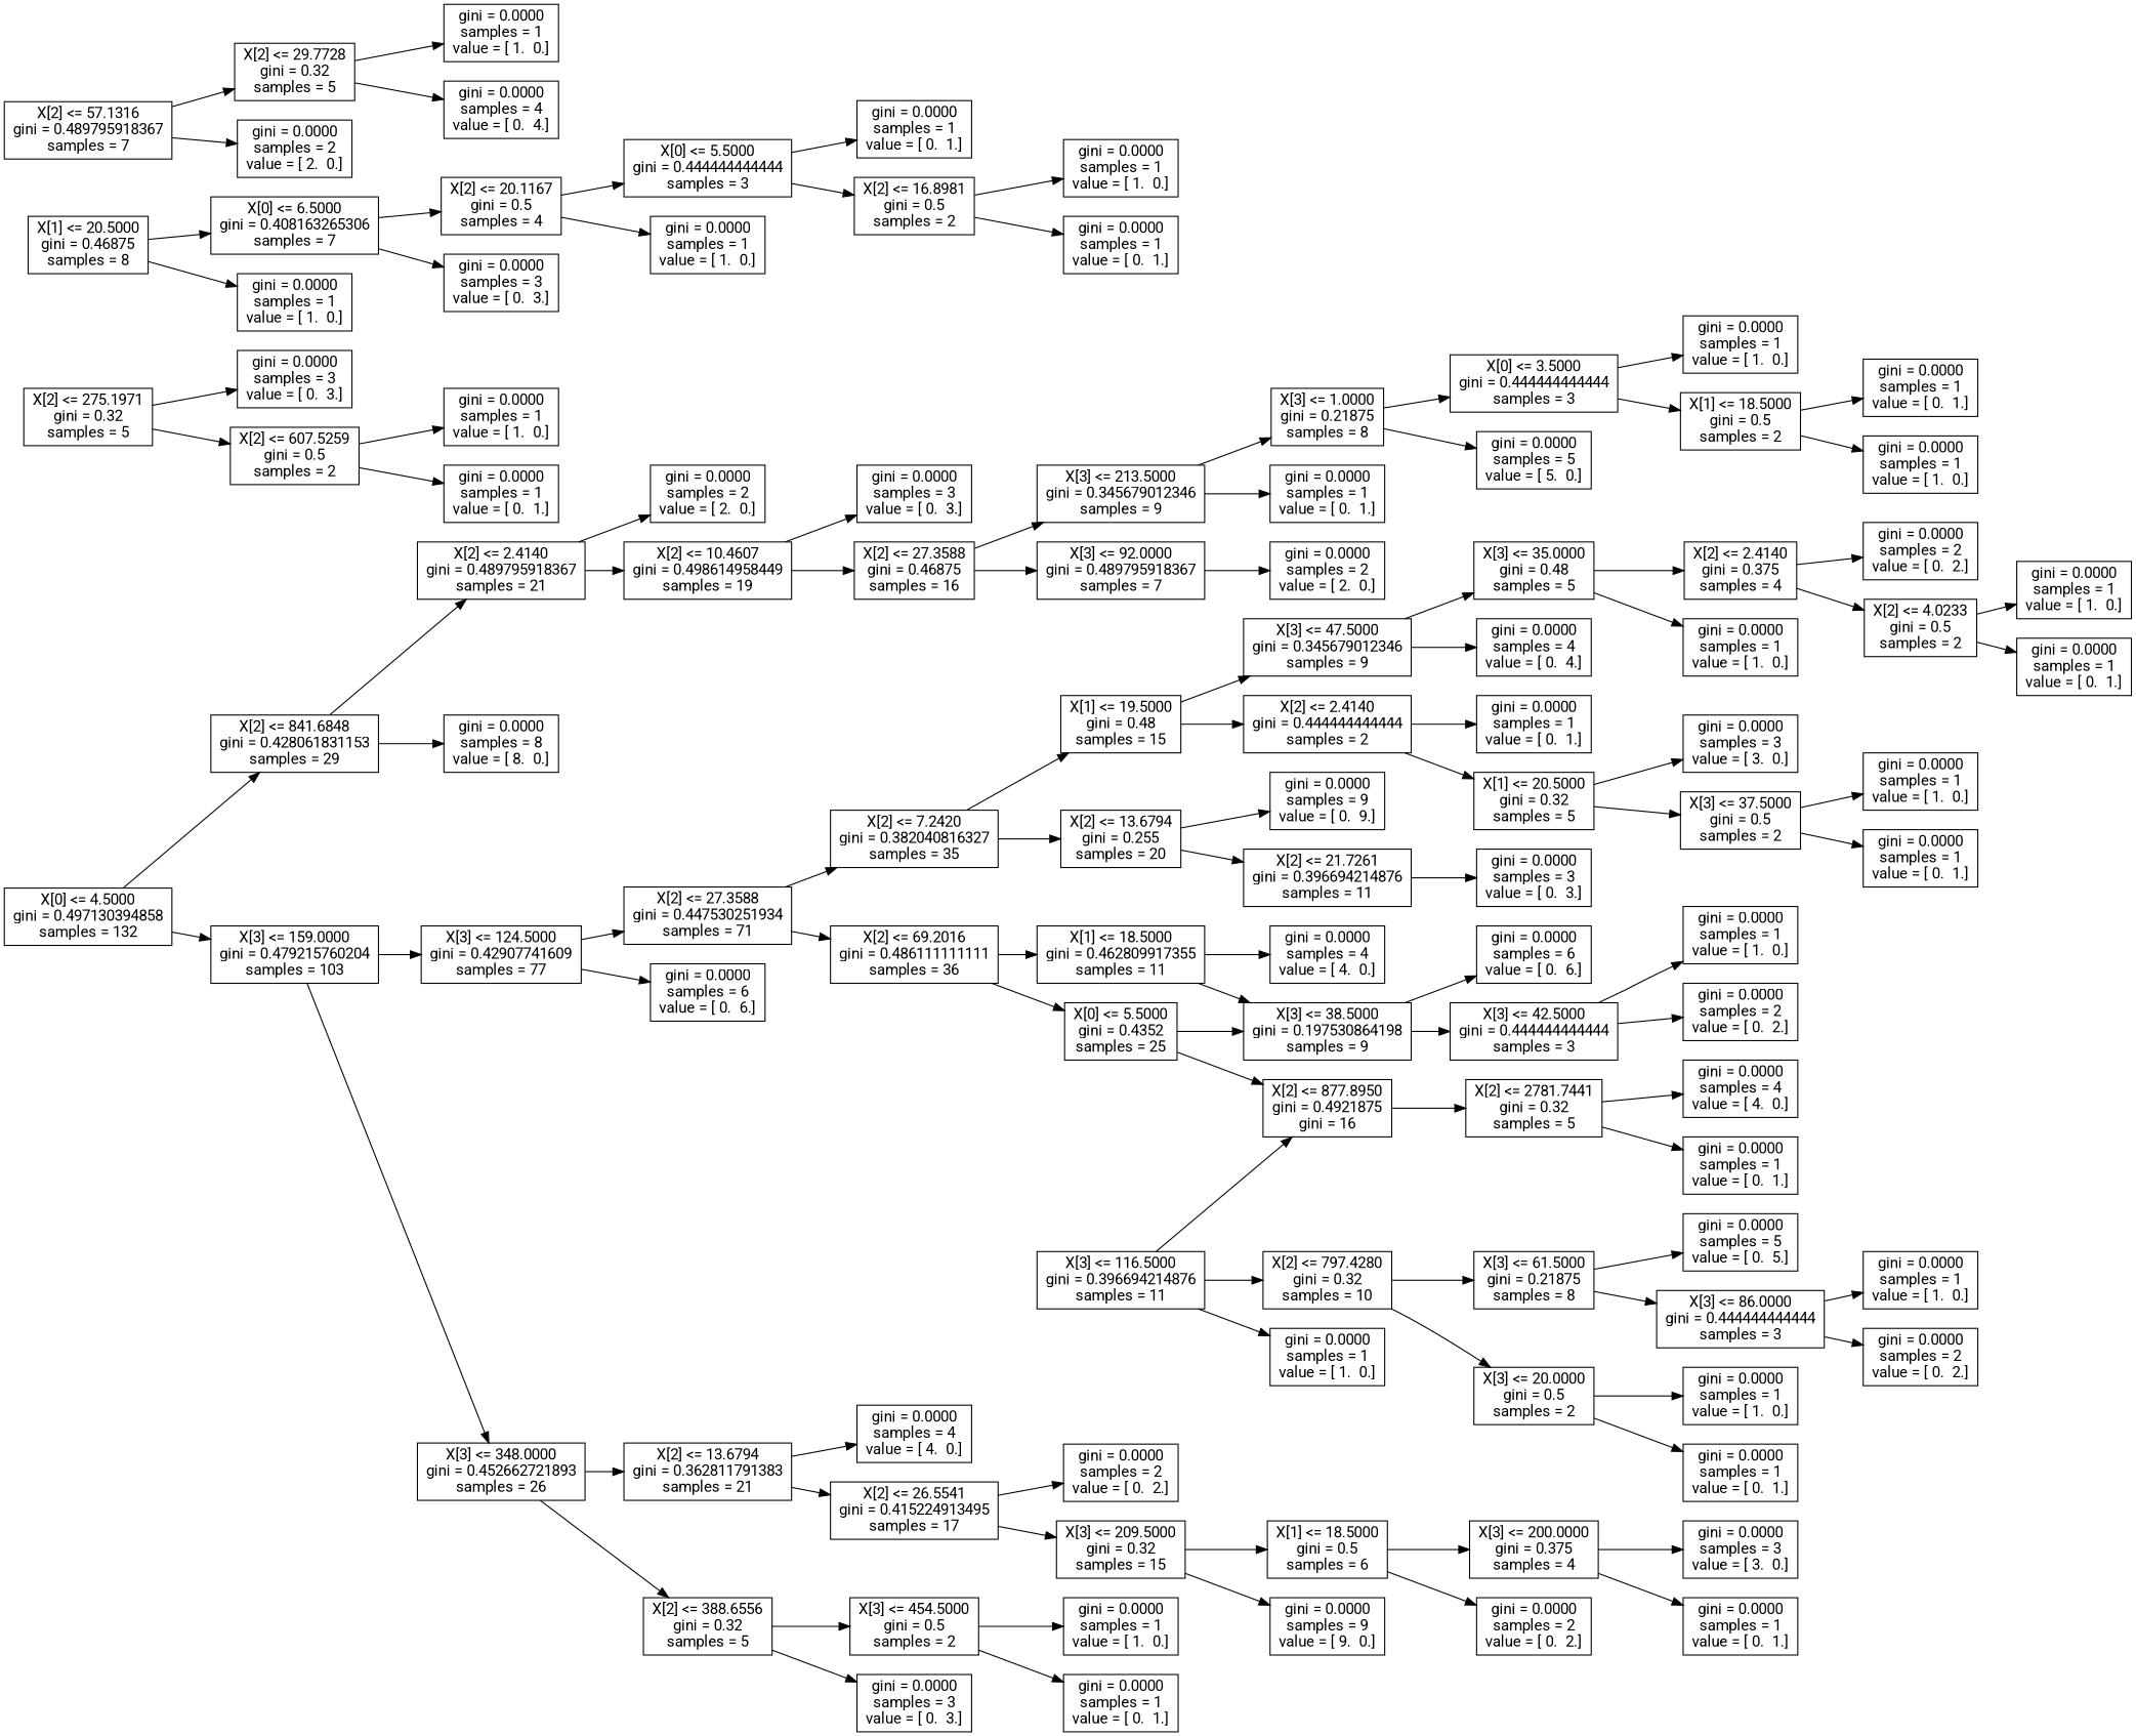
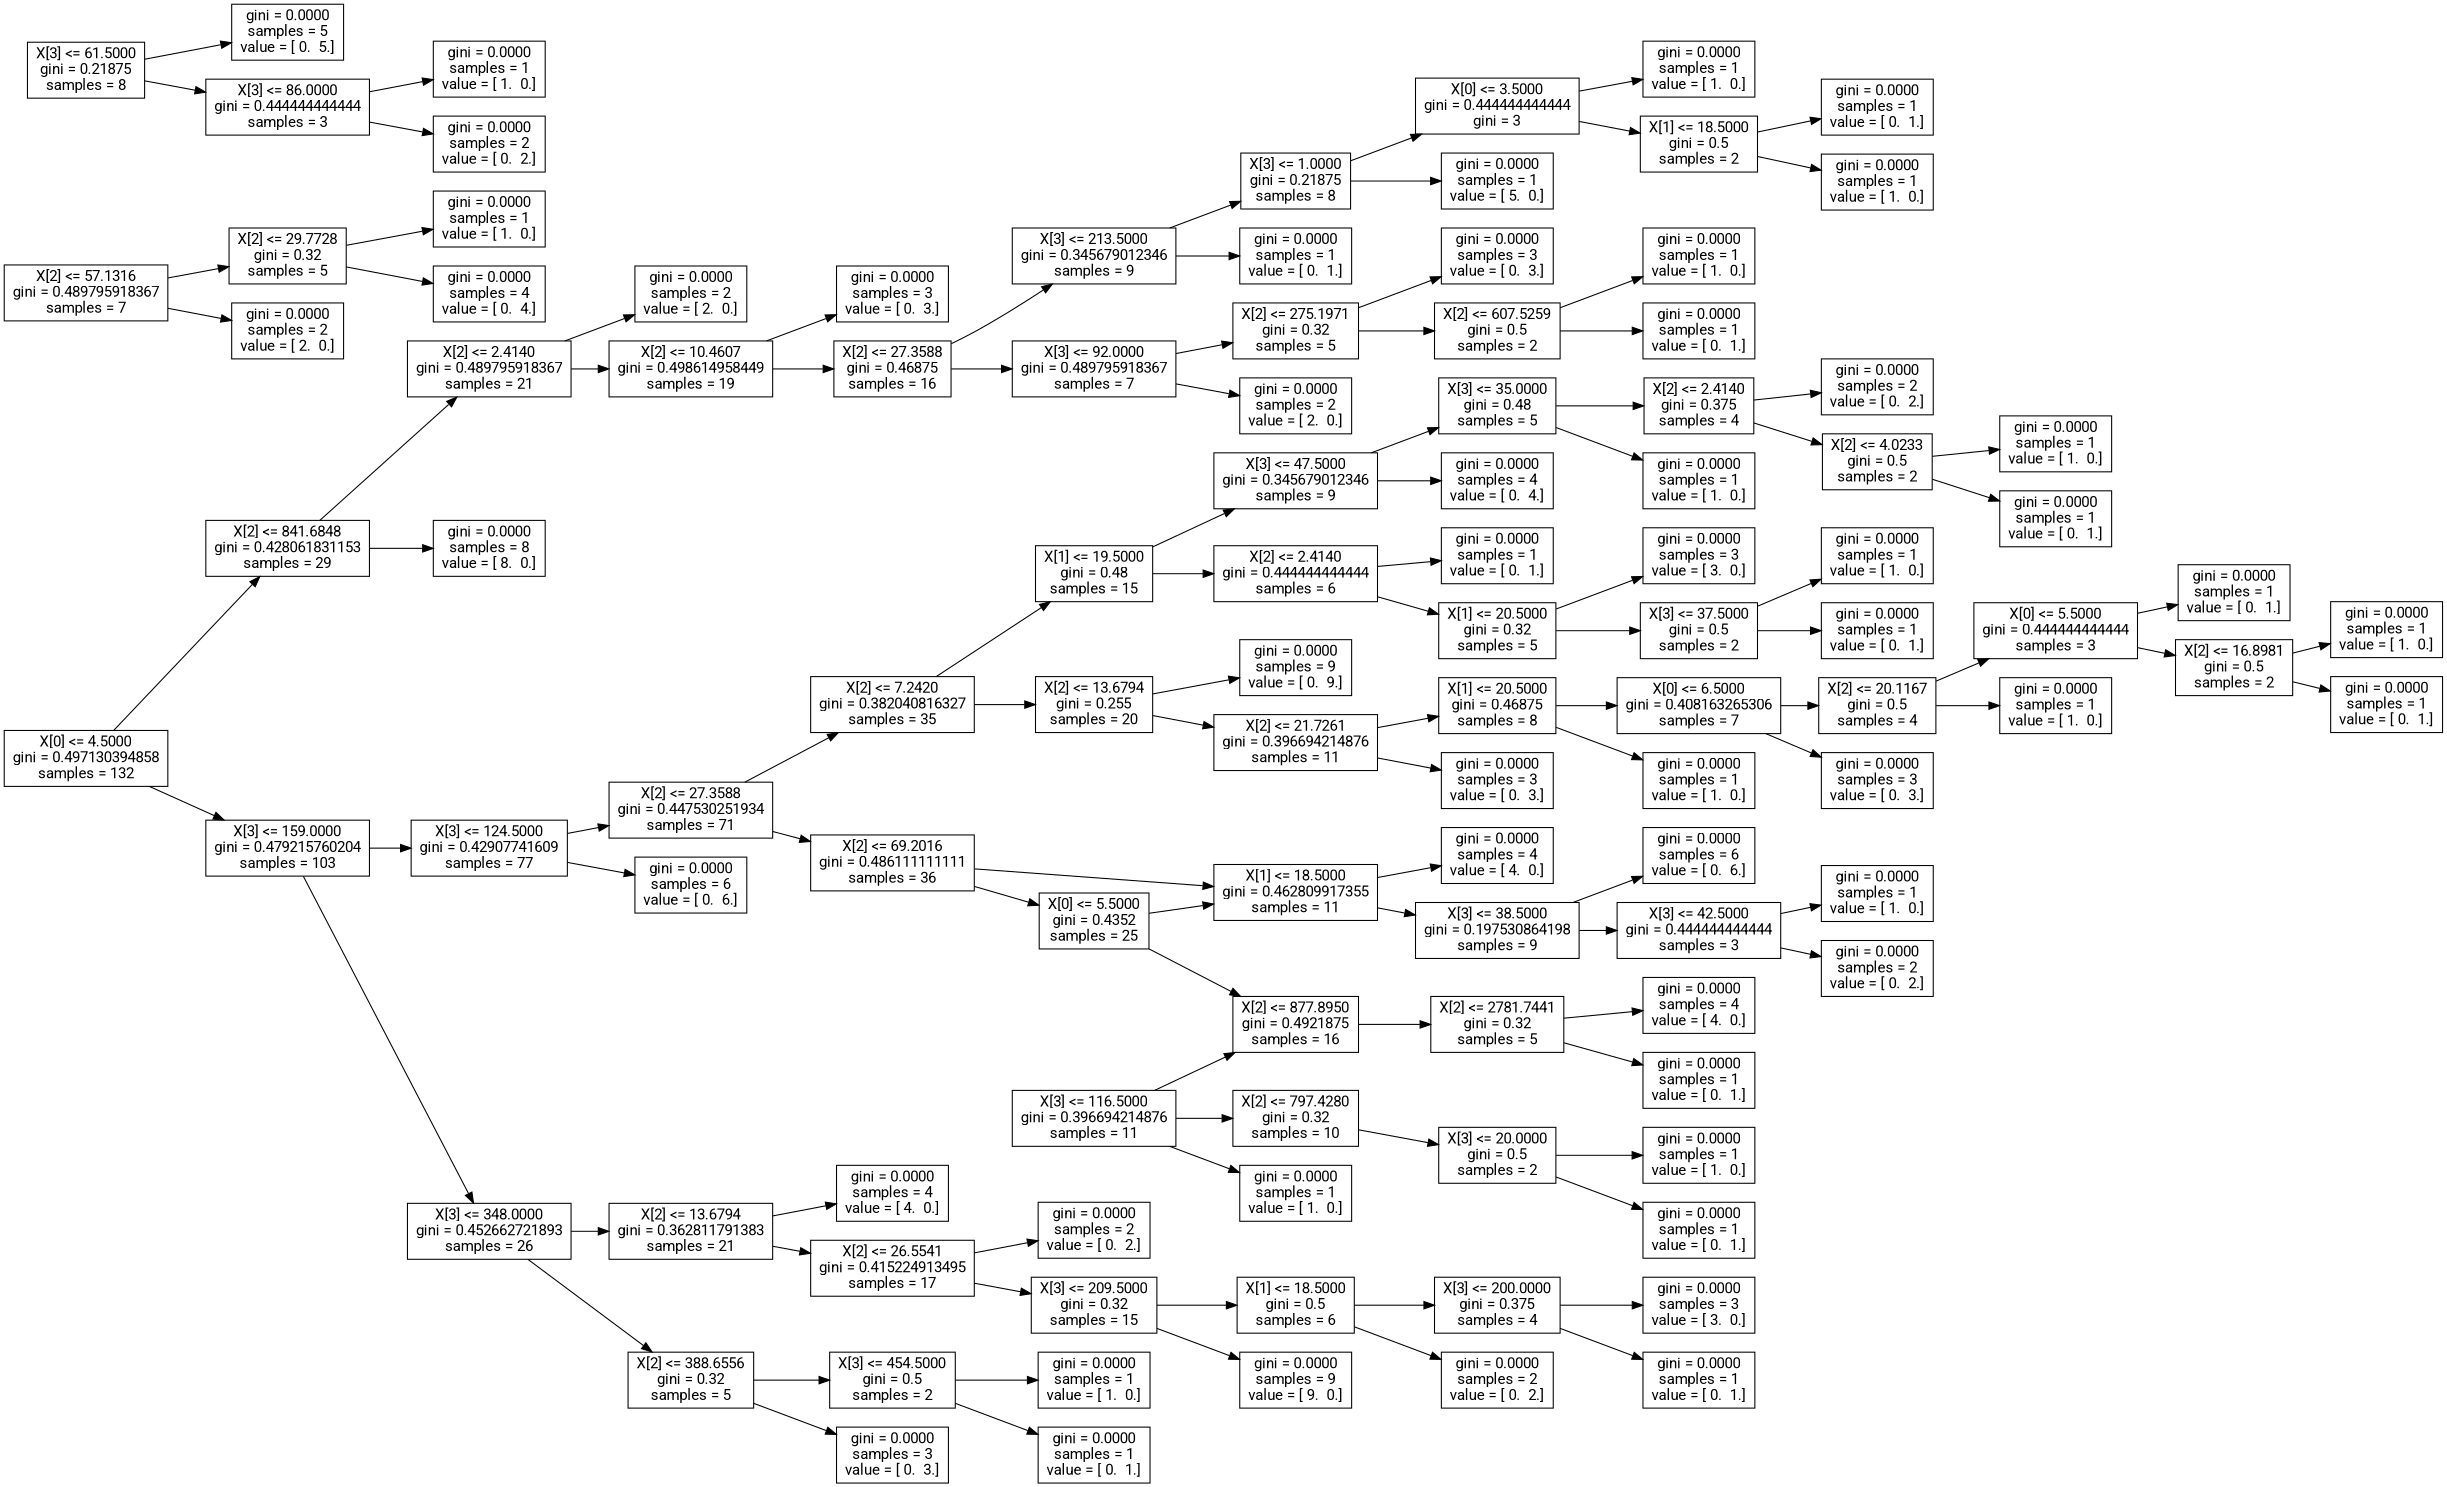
  digraph {
    fontname=Roboto
    rankdir=LR
    node [fontname=Roboto shape=box]
    edge [fontname=Roboto]
    n1 [label="X[0] <= 4.5000\ngini = 0.497130394858\nsamples = 132"]
    n2 [label="X[2] <= 841.6848\ngini = 0.428061831153\nsamples = 29"]
    n3 [label="X[3] <= 159.0000\ngini = 0.479215760204\nsamples = 103"]
    n4 [label="X[2] <= 2.4140\ngini = 0.489795918367\nsamples = 21"]
    n5 [label="gini = 0.0000\nsamples = 8\nvalue = [ 8.  0.]"]
    n6 [label="X[3] <= 124.5000\ngini = 0.42907741609\nsamples = 77"]
    n7 [label="X[3] <= 348.0000\ngini = 0.452662721893\nsamples = 26"]
    n8 [label="gini = 0.0000\nsamples = 2\nvalue = [ 2.  0.]"]
    n9 [label="X[2] <= 10.4607\ngini = 0.498614958449\nsamples = 19"]
    n10 [label="gini = 0.0000\nsamples = 3\nvalue = [ 0.  3.]"]
    n11 [label="X[2] <= 27.3588\ngini = 0.46875\nsamples = 16"]
    n12 [label="X[3] <= 213.5000\ngini = 0.345679012346\nsamples = 9"]
    n13 [label="X[3] <= 92.0000\ngini = 0.489795918367\nsamples = 7"]
    n14 [label="X[3] <= 1.0000\ngini = 0.21875\nsamples = 8"]
    n15 [label="gini = 0.0000\nsamples = 1\nvalue = [ 0.  1.]"]
    n16 [label="X[2] <= 275.1971\ngini = 0.32\nsamples = 5"]
    n17 [label="gini = 0.0000\nsamples = 2\nvalue = [ 2.  0.]"]
-   n18 [label="X[0] <= 3.5000\ngini = 0.444444444444\nsamples = 3"]
-   n19 [label="gini = 0.0000\nsamples = 5\nvalue = [ 5.  0.]"]
+   n18 [label="X[0] <= 3.5000\ngini = 0.444444444444\ngini = 3"]
+   n19 [label="gini = 0.0000\nsamples = 1\nvalue = [ 5.  0.]"]
    n20 [label="gini = 0.0000\nsamples = 1\nvalue = [ 1.  0.]"]
    n21 [label="X[1] <= 18.5000\ngini = 0.5\nsamples = 2"]
    n22 [label="gini = 0.0000\nsamples = 1\nvalue = [ 0.  1.]"]
    n23 [label="gini = 0.0000\nsamples = 1\nvalue = [ 1.  0.]"]
    n24 [label="gini = 0.0000\nsamples = 3\nvalue = [ 0.  3.]"]
    n25 [label="X[2] <= 607.5259\ngini = 0.5\nsamples = 2"]
    n26 [label="gini = 0.0000\nsamples = 1\nvalue = [ 1.  0.]"]
    n27 [label="gini = 0.0000\nsamples = 1\nvalue = [ 0.  1.]"]
    n28 [label="X[2] <= 27.3588\ngini = 0.447530251934\nsamples = 71"]
    n29 [label="gini = 0.0000\nsamples = 6\nvalue = [ 0.  6.]"]
    n30 [label="X[2] <= 13.6794\ngini = 0.362811791383\nsamples = 21"]
    n31 [label="X[2] <= 388.6556\ngini = 0.32\nsamples = 5"]
    n32 [label="X[2] <= 7.2420\ngini = 0.382040816327\nsamples = 35"]
    n33 [label="X[2] <= 69.2016\ngini = 0.486111111111\nsamples = 36"]
    n34 [label="X[1] <= 19.5000\ngini = 0.48\nsamples = 15"]
    n35 [label="X[2] <= 13.6794\ngini = 0.255\nsamples = 20"]
    n36 [label="X[1] <= 18.5000\ngini = 0.462809917355\nsamples = 11"]
    n37 [label="X[0] <= 5.5000\ngini = 0.4352\nsamples = 25"]
    n38 [label="X[3] <= 47.5000\ngini = 0.345679012346\nsamples = 9"]
-   n39 [label="X[2] <= 2.4140\ngini = 0.444444444444\nsamples = 2"]
+   n39 [label="X[2] <= 2.4140\ngini = 0.444444444444\nsamples = 6"]
    n40 [label="gini = 0.0000\nsamples = 9\nvalue = [ 0.  9.]"]
    n41 [label="X[2] <= 21.7261\ngini = 0.396694214876\nsamples = 11"]
    n42 [label="X[3] <= 35.0000\ngini = 0.48\nsamples = 5"]
    n43 [label="gini = 0.0000\nsamples = 4\nvalue = [ 0.  4.]"]
    n44 [label="gini = 0.0000\nsamples = 1\nvalue = [ 0.  1.]"]
    n45 [label="X[1] <= 20.5000\ngini = 0.32\nsamples = 5"]
    n46 [label="X[2] <= 2.4140\ngini = 0.375\nsamples = 4"]
    n47 [label="gini = 0.0000\nsamples = 1\nvalue = [ 1.  0.]"]
    n48 [label="gini = 0.0000\nsamples = 2\nvalue = [ 0.  2.]"]
    n49 [label="X[2] <= 4.0233\ngini = 0.5\nsamples = 2"]
    n50 [label="gini = 0.0000\nsamples = 1\nvalue = [ 1.  0.]"]
    n51 [label="gini = 0.0000\nsamples = 1\nvalue = [ 0.  1.]"]
    n52 [label="gini = 0.0000\nsamples = 3\nvalue = [ 3.  0.]"]
    n53 [label="X[3] <= 37.5000\ngini = 0.5\nsamples = 2"]
    n54 [label="gini = 0.0000\nsamples = 1\nvalue = [ 1.  0.]"]
    n55 [label="gini = 0.0000\nsamples = 1\nvalue = [ 0.  1.]"]
    n56 [label="X[1] <= 20.5000\ngini = 0.46875\nsamples = 8"]
    n57 [label="gini = 0.0000\nsamples = 3\nvalue = [ 0.  3.]"]
    n58 [label="X[0] <= 6.5000\ngini = 0.408163265306\nsamples = 7"]
    n59 [label="gini = 0.0000\nsamples = 1\nvalue = [ 1.  0.]"]
    n60 [label="X[2] <= 20.1167\ngini = 0.5\nsamples = 4"]
    n61 [label="gini = 0.0000\nsamples = 3\nvalue = [ 0.  3.]"]
    n62 [label="X[0] <= 5.5000\ngini = 0.444444444444\nsamples = 3"]
    n63 [label="gini = 0.0000\nsamples = 1\nvalue = [ 1.  0.]"]
    n64 [label="gini = 0.0000\nsamples = 1\nvalue = [ 0.  1.]"]
    n65 [label="X[2] <= 16.8981\ngini = 0.5\nsamples = 2"]
    n66 [label="gini = 0.0000\nsamples = 1\nvalue = [ 1.  0.]"]
    n67 [label="gini = 0.0000\nsamples = 1\nvalue = [ 0.  1.]"]
    n68 [label="gini = 0.0000\nsamples = 4\nvalue = [ 4.  0.]"]
    n69 [label="X[3] <= 38.5000\ngini = 0.197530864198\nsamples = 9"]
-   n70 [label="X[2] <= 877.8950\ngini = 0.4921875\ngini = 16"]
+   n70 [label="X[2] <= 877.8950\ngini = 0.4921875\nsamples = 16"]
    n71 [label="X[2] <= 57.1316\ngini = 0.489795918367\nsamples = 7"]
    n72 [label="X[2] <= 29.7728\ngini = 0.32\nsamples = 5"]
    n73 [label="gini = 0.0000\nsamples = 2\nvalue = [ 2.  0.]"]
    n74 [label="gini = 0.0000\nsamples = 1\nvalue = [ 1.  0.]"]
    n75 [label="gini = 0.0000\nsamples = 4\nvalue = [ 0.  4.]"]
    n76 [label="gini = 0.0000\nsamples = 6\nvalue = [ 0.  6.]"]
    n77 [label="X[3] <= 42.5000\ngini = 0.444444444444\nsamples = 3"]
    n78 [label="X[2] <= 2781.7441\ngini = 0.32\nsamples = 5"]
    n79 [label="gini = 0.0000\nsamples = 1\nvalue = [ 1.  0.]"]
    n80 [label="gini = 0.0000\nsamples = 2\nvalue = [ 0.  2.]"]
    n81 [label="X[3] <= 116.5000\ngini = 0.396694214876\nsamples = 11"]
    n82 [label="X[2] <= 797.4280\ngini = 0.32\nsamples = 10"]
    n83 [label="gini = 0.0000\nsamples = 1\nvalue = [ 1.  0.]"]
    n84 [label="gini = 0.0000\nsamples = 4\nvalue = [ 4.  0.]"]
    n85 [label="gini = 0.0000\nsamples = 1\nvalue = [ 0.  1.]"]
    n86 [label="X[3] <= 61.5000\ngini = 0.21875\nsamples = 8"]
    n87 [label="X[3] <= 20.0000\ngini = 0.5\nsamples = 2"]
    n88 [label="gini = 0.0000\nsamples = 5\nvalue = [ 0.  5.]"]
    n89 [label="X[3] <= 86.0000\ngini = 0.444444444444\nsamples = 3"]
    n90 [label="gini = 0.0000\nsamples = 1\nvalue = [ 1.  0.]"]
    n91 [label="gini = 0.0000\nsamples = 1\nvalue = [ 0.  1.]"]
    n92 [label="gini = 0.0000\nsamples = 1\nvalue = [ 1.  0.]"]
    n93 [label="gini = 0.0000\nsamples = 2\nvalue = [ 0.  2.]"]
    n94 [label="gini = 0.0000\nsamples = 4\nvalue = [ 4.  0.]"]
    n95 [label="X[2] <= 26.5541\ngini = 0.415224913495\nsamples = 17"]
    n96 [label="X[3] <= 454.5000\ngini = 0.5\nsamples = 2"]
    n97 [label="gini = 0.0000\nsamples = 3\nvalue = [ 0.  3.]"]
    n98 [label="gini = 0.0000\nsamples = 2\nvalue = [ 0.  2.]"]
    n99 [label="X[3] <= 209.5000\ngini = 0.32\nsamples = 15"]
    n100 [label="X[1] <= 18.5000\ngini = 0.5\nsamples = 6"]
    n101 [label="gini = 0.0000\nsamples = 9\nvalue = [ 9.  0.]"]
    n102 [label="X[3] <= 200.0000\ngini = 0.375\nsamples = 4"]
    n103 [label="gini = 0.0000\nsamples = 2\nvalue = [ 0.  2.]"]
    n104 [label="gini = 0.0000\nsamples = 3\nvalue = [ 3.  0.]"]
    n105 [label="gini = 0.0000\nsamples = 1\nvalue = [ 0.  1.]"]
    n106 [label="gini = 0.0000\nsamples = 1\nvalue = [ 1.  0.]"]
    n107 [label="gini = 0.0000\nsamples = 1\nvalue = [ 0.  1.]"]
    n1 -> n2
    n1 -> n3
    n2 -> n4
    n2 -> n5
    n3 -> n6
    n3 -> n7
    n4 -> n8
    n4 -> n9
    n6 -> n28
    n6 -> n29
    n7 -> n30
    n7 -> n31
    n9 -> n10
    n9 -> n11
    n11 -> n12
    n11 -> n13
    n12 -> n14
    n12 -> n15
+   n13 -> n16
    n13 -> n17
    n14 -> n18
    n14 -> n19
    n16 -> n24
    n16 -> n25
    n18 -> n20
    n18 -> n21
    n21 -> n22
    n21 -> n23
    n25 -> n26
    n25 -> n27
    n28 -> n32
    n28 -> n33
    n30 -> n94
    n30 -> n95
    n31 -> n96
    n31 -> n97
    n32 -> n34
    n32 -> n35
    n33 -> n36
    n33 -> n37
    n34 -> n38
    n34 -> n39
    n35 -> n40
    n35 -> n41
    n36 -> n68
    n36 -> n69
-   n37 -> n69
+   n37 -> n36
    n37 -> n70
    n38 -> n42
    n38 -> n43
    n39 -> n44
    n39 -> n45
+   n41 -> n56
    n41 -> n57
    n42 -> n46
    n42 -> n47
    n45 -> n52
    n45 -> n53
    n46 -> n48
    n46 -> n49
    n49 -> n50
    n49 -> n51
    n53 -> n54
    n53 -> n55
    n56 -> n58
    n56 -> n59
    n58 -> n60
    n58 -> n61
    n60 -> n62
    n60 -> n63
    n62 -> n64
    n62 -> n65
    n65 -> n66
    n65 -> n67
    n69 -> n76
    n69 -> n77
    n70 -> n78
    n71 -> n72
    n71 -> n73
    n72 -> n74
    n72 -> n75
    n77 -> n79
    n77 -> n80
    n78 -> n84
    n78 -> n85
    n81 -> n70
    n81 -> n82
    n81 -> n83
-   n82 -> n86
    n82 -> n87
    n86 -> n88
    n86 -> n89
    n87 -> n90
    n87 -> n91
    n89 -> n92
    n89 -> n93
    n95 -> n98
    n95 -> n99
    n96 -> n106
    n96 -> n107
    n99 -> n100
    n99 -> n101
    n100 -> n102
    n100 -> n103
    n102 -> n104
    n102 -> n105
  }
